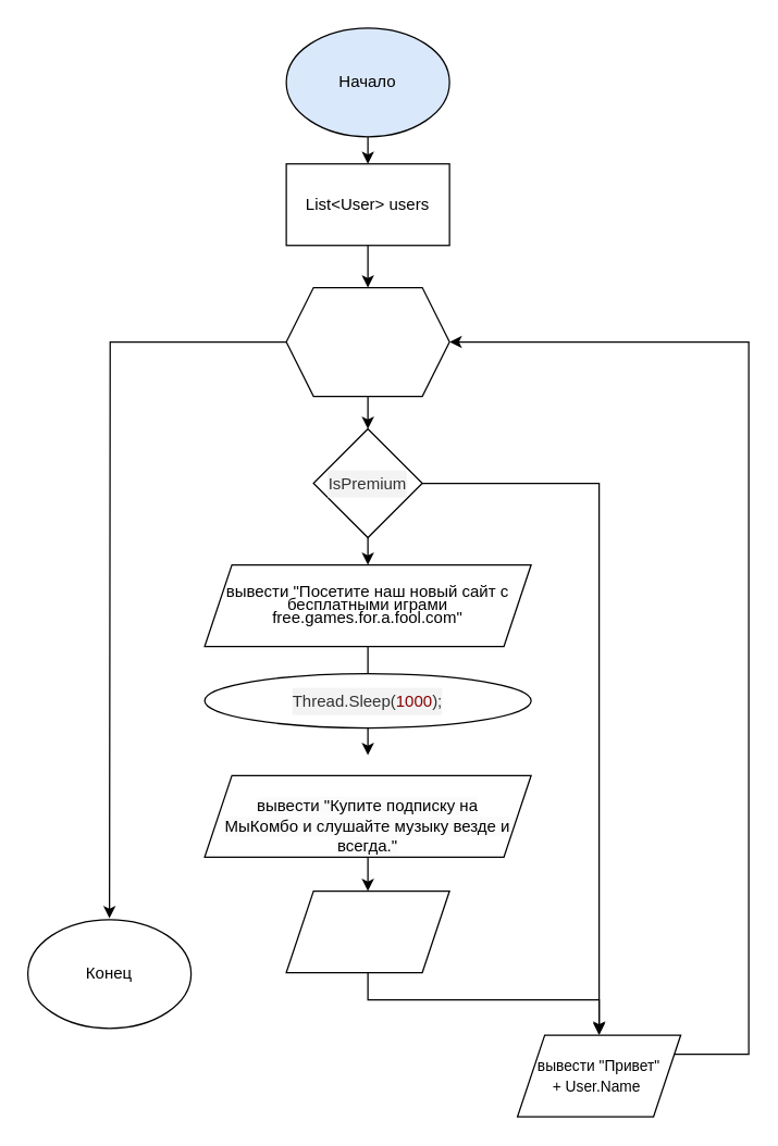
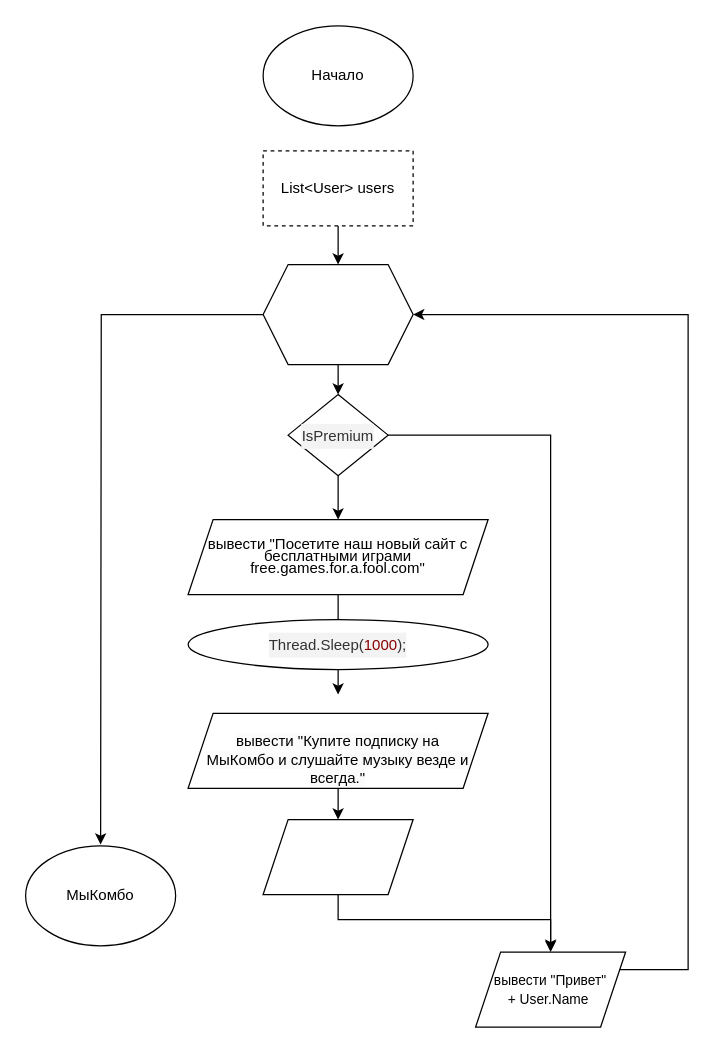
  <mxCell id="0" />
  <mxCell id="1" parent="0" />
- <mxCell id="2" style="edgeStyle=orthogonalEdgeStyle;rounded=0;orthogonalLoop=1;jettySize=auto;html=1;exitX=0.5;exitY=1;exitDx=0;exitDy=0;entryX=0.5;entryY=0;entryDx=0;entryDy=0;" edge="1" parent="1" source="3" target="5"><mxGeometry relative="1" as="geometry" /></mxCell>
- <mxCell id="3" value="Начало" style="ellipse;whiteSpace=wrap;html=1;fillColor=#dae8fc;" vertex="1" parent="1"><mxGeometry x="210" y="20" width="120" height="80" as="geometry" /></mxCell>
+ <mxCell id="3" value="Начало" style="ellipse;whiteSpace=wrap;html=1;" vertex="1" parent="1"><mxGeometry x="210" y="20" width="120" height="80" as="geometry" /></mxCell>
  <mxCell id="4" style="edgeStyle=orthogonalEdgeStyle;rounded=0;orthogonalLoop=1;jettySize=auto;html=1;exitX=0.5;exitY=1;exitDx=0;exitDy=0;entryX=0.5;entryY=0;entryDx=0;entryDy=0;" edge="1" parent="1" source="5" target="19"><mxGeometry relative="1" as="geometry"><mxPoint x="270" y="221" as="targetPoint" /></mxGeometry></mxCell>
- <mxCell id="5" value="List&amp;lt;User&amp;gt; users" style="rounded=0;whiteSpace=wrap;html=1;" vertex="1" parent="1"><mxGeometry x="210" y="120" width="120" height="60" as="geometry" /></mxCell>
+ <mxCell id="5" value="List&amp;lt;User&amp;gt; users" style="rounded=0;whiteSpace=wrap;html=1;dashed=1;" vertex="1" parent="1"><mxGeometry x="210" y="120" width="120" height="60" as="geometry" /></mxCell>
  <mxCell id="6" style="edgeStyle=orthogonalEdgeStyle;rounded=0;orthogonalLoop=1;jettySize=auto;html=1;exitX=1;exitY=0.5;exitDx=0;exitDy=0;" edge="1" parent="1" source="8" target="16"><mxGeometry relative="1" as="geometry" /></mxCell>
  <mxCell id="7" style="edgeStyle=orthogonalEdgeStyle;rounded=0;orthogonalLoop=1;jettySize=auto;html=1;exitX=0.5;exitY=1;exitDx=0;exitDy=0;entryX=0.5;entryY=0;entryDx=0;entryDy=0;" edge="1" parent="1" source="8" target="10"><mxGeometry relative="1" as="geometry" /></mxCell>
- <mxCell id="8" value="&lt;pre style=&quot;box-sizing: border-box; overflow-wrap: break-word; background: rgb(243, 243, 243); color: rgb(49, 49, 49); line-height: 20px; margin-top: 0px; margin-bottom: 0px; text-align: left;&quot; class=&quot;hljs language-csharp&quot;&gt;&lt;font face=&quot;Helvetica&quot; style=&quot;font-size: 12px;&quot;&gt;IsPremium&lt;/font&gt;&lt;/pre&gt;" style="rhombus;whiteSpace=wrap;html=1;" vertex="1" parent="1"><mxGeometry x="230" y="315" width="80" height="80" as="geometry" /></mxCell>
+ <mxCell id="8" value="&lt;pre style=&quot;box-sizing: border-box; overflow-wrap: break-word; background: rgb(243, 243, 243); color: rgb(49, 49, 49); line-height: 20px; margin-top: 0px; margin-bottom: 0px; text-align: left;&quot; class=&quot;hljs language-csharp&quot;&gt;&lt;font face=&quot;Helvetica&quot; style=&quot;font-size: 12px;&quot;&gt;IsPremium&lt;/font&gt;&lt;/pre&gt;" style="rhombus;whiteSpace=wrap;html=1;" vertex="1" parent="1"><mxGeometry x="230" y="315" width="80" height="65" as="geometry" /></mxCell>
  <mxCell id="9" style="edgeStyle=orthogonalEdgeStyle;rounded=0;orthogonalLoop=1;jettySize=auto;html=1;exitX=0.5;exitY=1;exitDx=0;exitDy=0;" edge="1" parent="1" source="10"><mxGeometry relative="1" as="geometry"><mxPoint x="270" y="555" as="targetPoint" /></mxGeometry></mxCell>
  <mxCell id="10" value="&lt;p style=&quot;box-sizing: border-box; overflow-wrap: break-word; background: rgb(243, 243, 243); color: rgb(49, 49, 49); line-height: 100%; margin-top: 0px; margin-bottom: 0px; text-align: left;&quot;&gt;&lt;/p&gt;&lt;p style=&quot;line-height: 80%;&quot;&gt;вывести&amp;nbsp;&quot;Посетите наш новый сайт с бесплатными&amp;nbsp;&lt;span style=&quot;background-color: initial;&quot;&gt;играми free.games.for.a.fool.com&quot;&lt;/span&gt;&lt;/p&gt;&lt;p&gt;&lt;/p&gt;" style="shape=parallelogram;perimeter=parallelogramPerimeter;whiteSpace=wrap;html=1;fixedSize=1;" vertex="1" parent="1"><mxGeometry x="150" y="415" width="240" height="60" as="geometry" /></mxCell>
  <mxCell id="11" style="edgeStyle=orthogonalEdgeStyle;rounded=0;orthogonalLoop=1;jettySize=auto;html=1;exitX=0.5;exitY=1;exitDx=0;exitDy=0;entryX=0.5;entryY=0;entryDx=0;entryDy=0;" edge="1" parent="1" source="12" target="14"><mxGeometry relative="1" as="geometry" /></mxCell>
  <mxCell id="12" value="&lt;br&gt;&lt;span style=&quot;color: rgb(0, 0, 0); font-family: Helvetica; font-size: 12px; font-style: normal; font-variant-ligatures: normal; font-variant-caps: normal; font-weight: 400; letter-spacing: normal; orphans: 2; text-align: center; text-indent: 0px; text-transform: none; widows: 2; word-spacing: 0px; -webkit-text-stroke-width: 0px; background-color: rgb(251, 251, 251); text-decoration-thickness: initial; text-decoration-style: initial; text-decoration-color: initial; float: none; display: inline !important;&quot;&gt;вывести&amp;nbsp;&quot;Купите подписку на &lt;br&gt;МыКомбо и слушайте музыку везде и всегда.&quot;&lt;br&gt;&lt;/span&gt;" style="shape=parallelogram;perimeter=parallelogramPerimeter;whiteSpace=wrap;html=1;fixedSize=1;" vertex="1" parent="1"><mxGeometry x="150" y="570" width="240" height="60" as="geometry" /></mxCell>
  <mxCell id="13" style="edgeStyle=orthogonalEdgeStyle;rounded=0;orthogonalLoop=1;jettySize=auto;html=1;exitX=0.5;exitY=1;exitDx=0;exitDy=0;" edge="1" parent="1" source="14"><mxGeometry relative="1" as="geometry"><mxPoint x="440" y="760" as="targetPoint" /><Array as="points"><mxPoint x="270" y="735" /><mxPoint x="440" y="735" /></Array></mxGeometry></mxCell>
  <mxCell id="14" value="" style="shape=parallelogram;perimeter=parallelogramPerimeter;whiteSpace=wrap;html=1;fixedSize=1;" vertex="1" parent="1"><mxGeometry x="210" y="655" width="120" height="60" as="geometry" /></mxCell>
  <mxCell id="15" style="edgeStyle=orthogonalEdgeStyle;rounded=0;orthogonalLoop=1;jettySize=auto;html=1;exitX=0.5;exitY=1;exitDx=0;exitDy=0;entryX=1;entryY=0.5;entryDx=0;entryDy=0;" edge="1" parent="1" source="16" target="19"><mxGeometry relative="1" as="geometry"><mxPoint x="600" y="255" as="targetPoint" /><Array as="points"><mxPoint x="440" y="775" /><mxPoint x="550" y="775" /><mxPoint x="550" y="251" /></Array></mxGeometry></mxCell>
  <mxCell id="16" value="&lt;font style=&quot;font-size: 11px;&quot;&gt;вывести &quot;Привет&quot;&lt;br&gt;+&amp;nbsp;User.Name&amp;nbsp;&lt;/font&gt;" style="shape=parallelogram;perimeter=parallelogramPerimeter;whiteSpace=wrap;html=1;fixedSize=1;" vertex="1" parent="1"><mxGeometry x="380" y="761" width="120" height="60" as="geometry" /></mxCell>
  <mxCell id="17" style="edgeStyle=orthogonalEdgeStyle;rounded=0;orthogonalLoop=1;jettySize=auto;html=1;exitX=0;exitY=0.5;exitDx=0;exitDy=0;" edge="1" parent="1" source="19"><mxGeometry relative="1" as="geometry"><mxPoint x="80" y="675" as="targetPoint" /></mxGeometry></mxCell>
  <mxCell id="18" style="edgeStyle=orthogonalEdgeStyle;rounded=0;orthogonalLoop=1;jettySize=auto;html=1;exitX=0.5;exitY=1;exitDx=0;exitDy=0;entryX=0.5;entryY=0;entryDx=0;entryDy=0;" edge="1" parent="1" source="19" target="8"><mxGeometry relative="1" as="geometry" /></mxCell>
  <mxCell id="19" value="" style="shape=hexagon;perimeter=hexagonPerimeter2;whiteSpace=wrap;html=1;fixedSize=1;" vertex="1" parent="1"><mxGeometry x="210" y="211" width="120" height="80" as="geometry" /></mxCell>
- <mxCell id="20" value="Конец" style="ellipse;whiteSpace=wrap;html=1;" vertex="1" parent="1"><mxGeometry x="20" y="676" width="120" height="80" as="geometry" /></mxCell>
+ <mxCell id="20" value="МыКомбо" style="ellipse;whiteSpace=wrap;html=1;" vertex="1" parent="1"><mxGeometry x="20" y="676" width="120" height="80" as="geometry" /></mxCell>
  <mxCell id="21" value="&lt;pre style=&quot;box-sizing: border-box; overflow-wrap: break-word; background: rgb(243, 243, 243); color: rgb(49, 49, 49); line-height: 20px; margin-top: 0px; margin-bottom: 0px; text-align: left;&quot; class=&quot;hljs language-scss&quot;&gt;&lt;font style=&quot;font-size: 12px;&quot; face=&quot;Helvetica&quot;&gt;Thread.Sleep(&lt;span style=&quot;box-sizing: border-box; color: rgb(136, 0, 0); font-style: inherit; font-variant: inherit; font-weight: inherit; font-stretch: inherit; font-size: inherit; line-height: 1.4em; font-optical-sizing: inherit; font-kerning: inherit; font-feature-settings: inherit; font-variation-settings: inherit;&quot; class=&quot;hljs-number&quot;&gt;1000&lt;/span&gt;);&lt;/font&gt;&lt;/pre&gt;" style="ellipse;whiteSpace=wrap;html=1;" vertex="1" parent="1"><mxGeometry x="150" y="495" width="240" height="40" as="geometry" /></mxCell>
